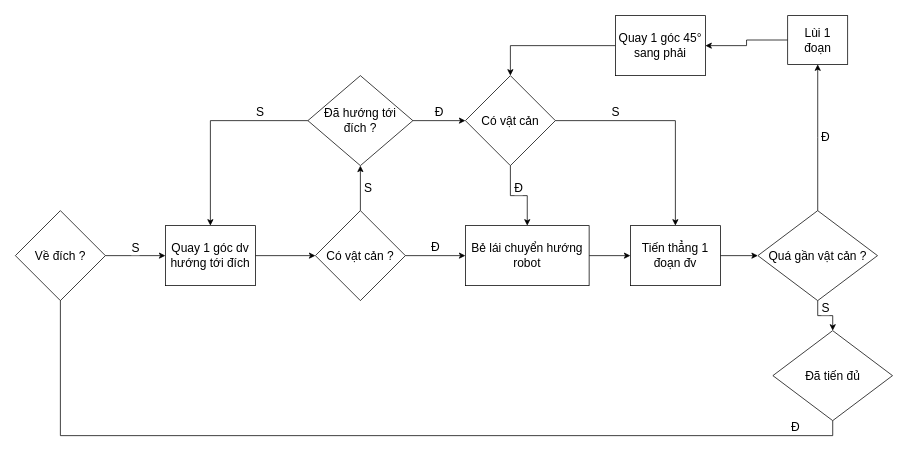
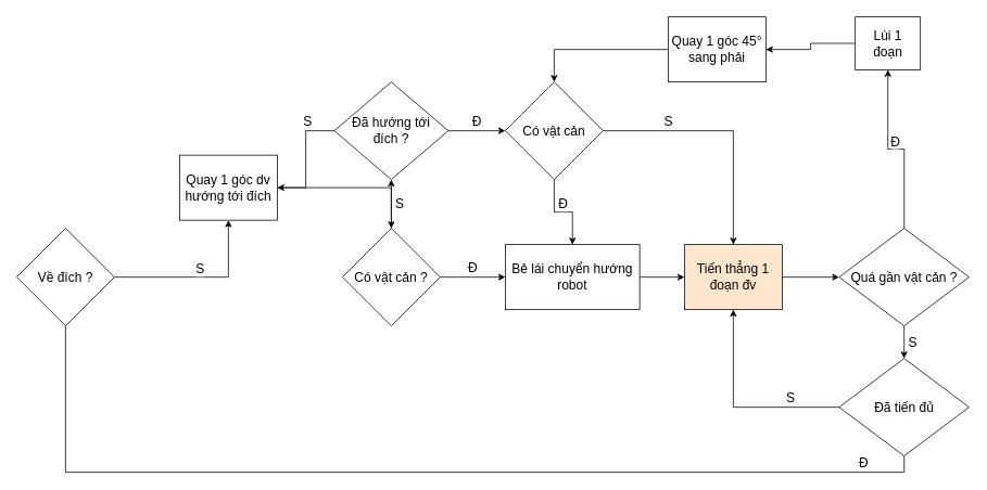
  <mxCell id="0" />
  <mxCell id="1" parent="0" />
  <mxCell id="2" value="S" style="edgeStyle=orthogonalEdgeStyle;rounded=0;orthogonalLoop=1;jettySize=auto;html=1;fontSize=16;spacing=0;spacingTop=0;labelPosition=center;verticalLabelPosition=bottom;align=center;verticalAlign=bottom;" edge="1" parent="1" source="3" target="5"><mxGeometry relative="1" as="geometry" /></mxCell>
  <mxCell id="3" value="Về đích ?" style="rhombus;whiteSpace=wrap;html=1;fontSize=16;" vertex="1" parent="1"><mxGeometry x="20" y="280" width="120" height="120" as="geometry" /></mxCell>
  <mxCell id="4" value="" style="edgeStyle=orthogonalEdgeStyle;rounded=0;orthogonalLoop=1;jettySize=auto;html=1;fontSize=16;" edge="1" parent="1" source="5" target="8"><mxGeometry relative="1" as="geometry" /></mxCell>
- <mxCell id="5" value="&lt;div style=&quot;font-size: 16px;&quot;&gt;&lt;span style=&quot;font-size: 16px;&quot;&gt;Quay 1 góc dv hướng tới đích&lt;/span&gt;&lt;/div&gt;" style="whiteSpace=wrap;html=1;align=center;spacing=5;fontSize=16;" vertex="1" parent="1"><mxGeometry x="220" y="300" width="120" height="80" as="geometry" /></mxCell>
+ <mxCell id="5" value="&lt;div style=&quot;font-size: 16px;&quot;&gt;&lt;span style=&quot;font-size: 16px;&quot;&gt;Quay 1 góc dv hướng tới đích&lt;/span&gt;&lt;/div&gt;" style="whiteSpace=wrap;html=1;align=center;spacing=5;fontSize=16;" vertex="1" parent="1"><mxGeometry x="220" y="190" width="120" height="80" as="geometry" /></mxCell>
  <mxCell id="6" value="S" style="edgeStyle=orthogonalEdgeStyle;rounded=0;orthogonalLoop=1;jettySize=auto;html=1;fontSize=16;horizontal=1;labelPosition=center;verticalLabelPosition=middle;align=center;verticalAlign=middle;" edge="1" parent="1" source="8" target="11"><mxGeometry y="-10" relative="1" as="geometry"><mxPoint as="offset" /></mxGeometry></mxCell>
  <mxCell id="7" value="Đ" style="edgeStyle=orthogonalEdgeStyle;rounded=0;orthogonalLoop=1;jettySize=auto;html=1;fontSize=16;verticalAlign=bottom;" edge="1" parent="1" source="8" target="13"><mxGeometry relative="1" as="geometry" /></mxCell>
  <mxCell id="8" value="Có vật cản ?" style="rhombus;whiteSpace=wrap;html=1;fontSize=16;spacing=5;" vertex="1" parent="1"><mxGeometry x="420" y="280" width="120" height="120" as="geometry" /></mxCell>
  <mxCell id="9" value="S" style="edgeStyle=orthogonalEdgeStyle;rounded=0;orthogonalLoop=1;jettySize=auto;html=1;fontSize=16;verticalAlign=bottom;" edge="1" parent="1" source="11" target="5"><mxGeometry x="-0.524" relative="1" as="geometry"><mxPoint as="offset" /></mxGeometry></mxCell>
  <mxCell id="10" value="Đ" style="edgeStyle=orthogonalEdgeStyle;rounded=0;orthogonalLoop=1;jettySize=auto;html=1;fontSize=16;verticalAlign=bottom;" edge="1" parent="1" source="11" target="26"><mxGeometry relative="1" as="geometry" /></mxCell>
  <mxCell id="11" value="Đã hướng tới đích ?" style="rhombus;html=1;fontSize=16;spacing=22;whiteSpace=wrap;" vertex="1" parent="1"><mxGeometry x="410" y="100" width="140" height="120" as="geometry" /></mxCell>
  <mxCell id="12" value="" style="edgeStyle=orthogonalEdgeStyle;rounded=0;orthogonalLoop=1;jettySize=auto;html=1;fontSize=16;" edge="1" parent="1" source="13" target="16"><mxGeometry relative="1" as="geometry" /></mxCell>
  <mxCell id="13" value="Bẻ lái chuyển hướng robot" style="whiteSpace=wrap;html=1;fontSize=16;spacing=5;" vertex="1" parent="1"><mxGeometry x="620" y="300" width="165" height="80" as="geometry" /></mxCell>
  <mxCell id="14" style="edgeStyle=orthogonalEdgeStyle;rounded=0;orthogonalLoop=1;jettySize=auto;html=1;exitX=0.5;exitY=1;exitDx=0;exitDy=0;fontSize=16;" edge="1" parent="1" source="11" target="11"><mxGeometry relative="1" as="geometry" /></mxCell>
  <mxCell id="15" value="" style="edgeStyle=orthogonalEdgeStyle;rounded=0;orthogonalLoop=1;jettySize=auto;html=1;fontSize=16;" edge="1" parent="1" source="16" target="19"><mxGeometry relative="1" as="geometry" /></mxCell>
- <mxCell id="16" value="Tiến thẳng 1 đoạn đv" style="whiteSpace=wrap;html=1;fontSize=16;spacing=5;" vertex="1" parent="1"><mxGeometry x="840" y="300" width="120" height="80" as="geometry" /></mxCell>
+ <mxCell id="16" value="Tiến thẳng 1 đoạn đv" style="whiteSpace=wrap;html=1;fontSize=16;spacing=5;fillColor=#ffe6cc;" vertex="1" parent="1"><mxGeometry x="840" y="300" width="120" height="80" as="geometry" /></mxCell>
  <mxCell id="17" value="Đ" style="edgeStyle=orthogonalEdgeStyle;rounded=0;orthogonalLoop=1;jettySize=auto;html=1;fontSize=16;" edge="1" parent="1" source="19" target="21"><mxGeometry x="0.0" y="-10" relative="1" as="geometry"><mxPoint as="offset" /></mxGeometry></mxCell>
  <mxCell id="18" value="S" style="edgeStyle=orthogonalEdgeStyle;rounded=0;orthogonalLoop=1;jettySize=auto;html=1;fontSize=16;" edge="1" parent="1" source="19" target="29"><mxGeometry y="10" relative="1" as="geometry"><mxPoint as="offset" /></mxGeometry></mxCell>
- <mxCell id="19" value="Quá gần vật cản ?" style="rhombus;whiteSpace=wrap;html=1;fontSize=16;spacing=5;" vertex="1" parent="1"><mxGeometry x="1010" y="280" width="159.5" height="120" as="geometry" /></mxCell>
+ <mxCell id="19" value="Quá gần vật cản ?" style="rhombus;whiteSpace=wrap;html=1;fontSize=16;spacing=5;" vertex="1" parent="1"><mxGeometry x="1030" y="280" width="159.5" height="120" as="geometry" /></mxCell>
  <mxCell id="20" value="" style="edgeStyle=orthogonalEdgeStyle;rounded=0;orthogonalLoop=1;jettySize=auto;html=1;fontSize=16;" edge="1" parent="1" source="21" target="23"><mxGeometry relative="1" as="geometry" /></mxCell>
  <mxCell id="21" value="Lùi 1 đoạn" style="whiteSpace=wrap;html=1;fontSize=16;spacing=5;" vertex="1" parent="1"><mxGeometry x="1049.75" y="20" width="80" height="65" as="geometry" /></mxCell>
  <mxCell id="22" style="edgeStyle=orthogonalEdgeStyle;rounded=0;orthogonalLoop=1;jettySize=auto;html=1;entryX=0.5;entryY=0;entryDx=0;entryDy=0;fontSize=16;" edge="1" parent="1" source="23" target="26"><mxGeometry relative="1" as="geometry" /></mxCell>
  <mxCell id="23" value="Quay 1 góc 45°&lt;br&gt;sang phải" style="whiteSpace=wrap;html=1;fontSize=16;spacing=5;" vertex="1" parent="1"><mxGeometry x="820" width="120" height="80" as="geometry" y="20" /></mxCell>
  <mxCell id="24" value="Đ" style="edgeStyle=orthogonalEdgeStyle;rounded=0;orthogonalLoop=1;jettySize=auto;html=1;fontSize=16;" edge="1" parent="1" source="26" target="13"><mxGeometry y="10" relative="1" as="geometry"><mxPoint as="offset" /></mxGeometry></mxCell>
  <mxCell id="25" value="S" style="edgeStyle=orthogonalEdgeStyle;rounded=0;orthogonalLoop=1;jettySize=auto;html=1;fontSize=16;verticalAlign=bottom;" edge="1" parent="1" source="26" target="16"><mxGeometry x="-0.466" relative="1" as="geometry"><mxPoint as="offset" /></mxGeometry></mxCell>
  <mxCell id="26" value="Có vật cản" style="rhombus;whiteSpace=wrap;html=1;fontSize=16;spacing=5;" vertex="1" parent="1"><mxGeometry x="620" y="100" width="120" height="120" as="geometry" /></mxCell>
+ <mxCell id="27" value="S" style="edgeStyle=orthogonalEdgeStyle;rounded=0;orthogonalLoop=1;jettySize=auto;html=1;fontSize=16;verticalAlign=bottom;" edge="1" parent="1" source="29" target="16"><mxGeometry x="-0.517" relative="1" as="geometry"><mxPoint as="offset" /></mxGeometry></mxCell>
  <mxCell id="28" value="Đ" style="edgeStyle=orthogonalEdgeStyle;rounded=0;orthogonalLoop=1;jettySize=auto;html=1;entryX=0.5;entryY=1;entryDx=0;entryDy=0;fontSize=16;verticalAlign=bottom;endArrow=none;" edge="1" parent="1" source="29" target="3"><mxGeometry x="-0.886" relative="1" as="geometry"><Array as="points"><mxPoint x="1110" y="580" /><mxPoint x="80" y="580" /></Array><mxPoint as="offset" /></mxGeometry></mxCell>
  <mxCell id="29" value="Đã tiến đủ" style="rhombus;whiteSpace=wrap;html=1;fontSize=16;spacing=5;" vertex="1" parent="1"><mxGeometry x="1030" y="440" width="159.5" height="120" as="geometry" /></mxCell>
